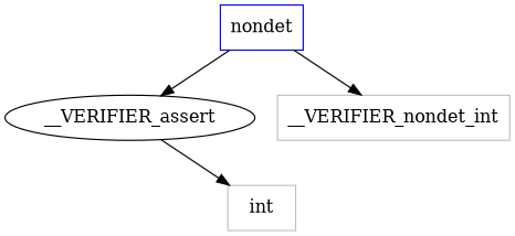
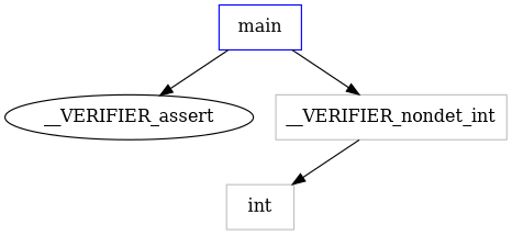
  digraph {
    rankdir=TB
    node [color=grey shape=box]
-   main [color=blue label=nondet]
+   main [color=blue]
    n2 [label=__VERIFIER_assert color="" shape=""]
    n3 [label=__VERIFIER_nondet_int]
    n4 [label=int]
    main -> n2
    main -> n3
-   n2 -> n4
+   n3 -> n4
  }
